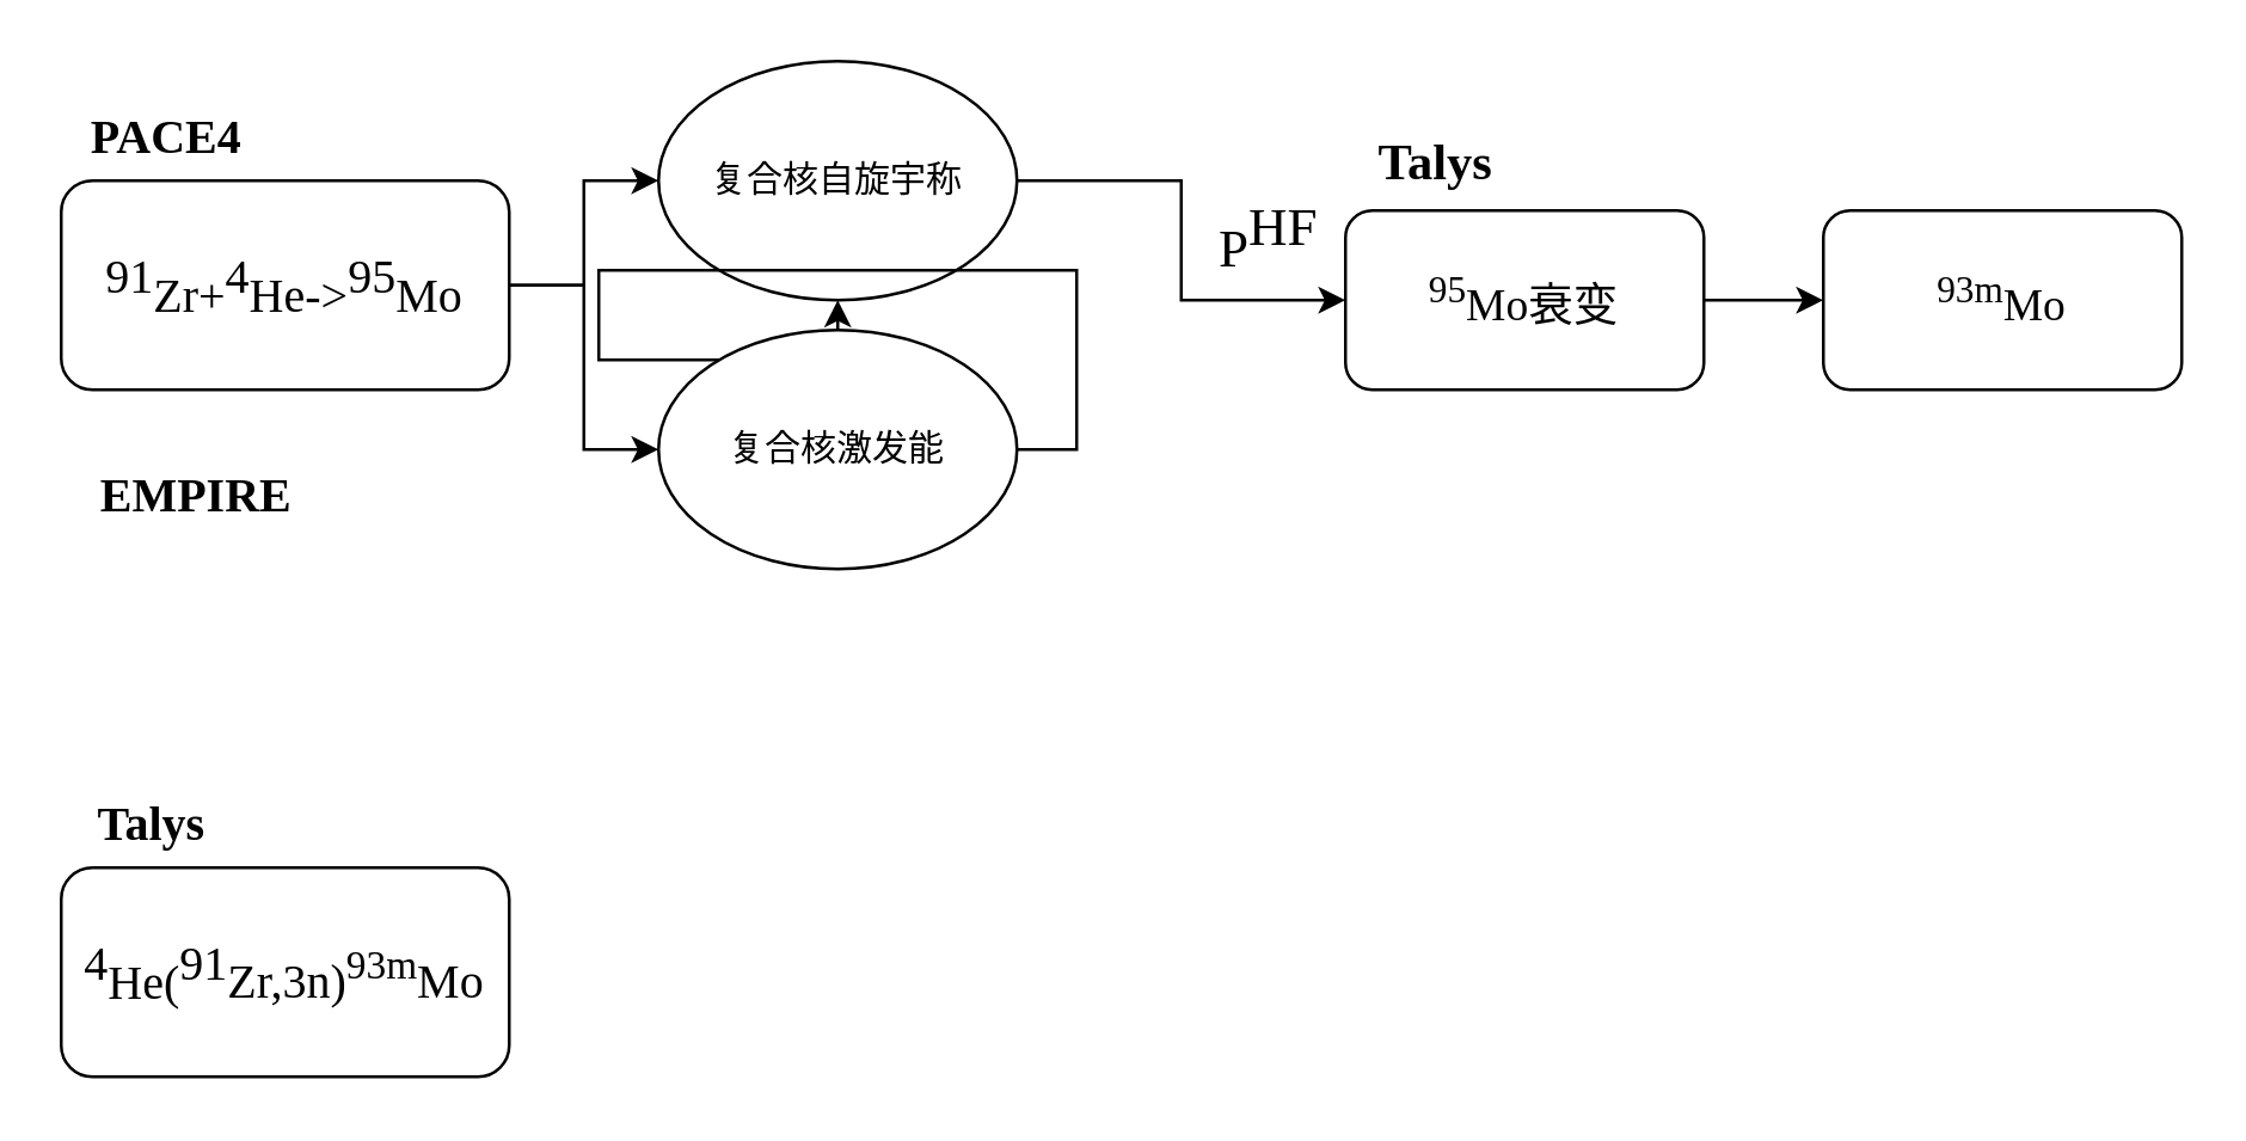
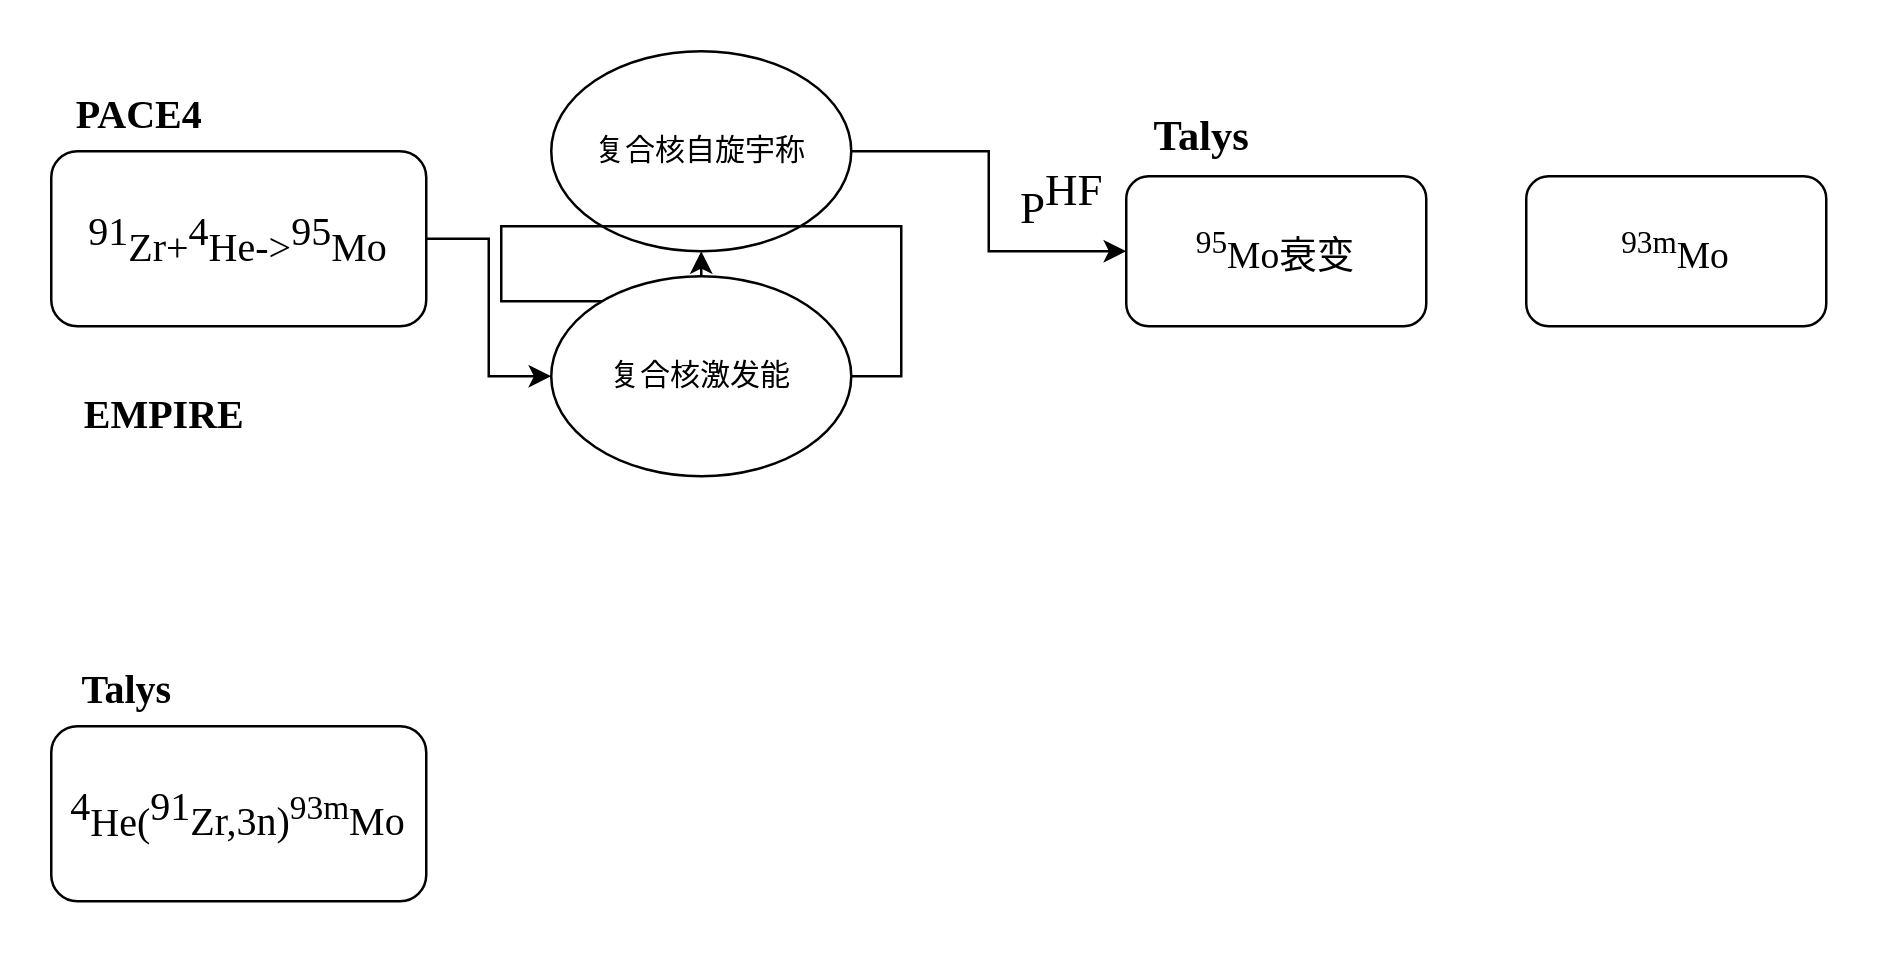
  <mxCell id="0" />
  <mxCell id="1" parent="0" />
- <mxCell id="2" style="edgeStyle=orthogonalEdgeStyle;rounded=0;orthogonalLoop=1;jettySize=auto;html=1;exitX=1;exitY=0.5;exitDx=0;exitDy=0;entryX=0;entryY=0.5;entryDx=0;entryDy=0;" parent="1" source="4" target="11" edge="1"><mxGeometry relative="1" as="geometry"><mxPoint x="220" y="170" as="targetPoint" /></mxGeometry></mxCell>
  <mxCell id="3" style="edgeStyle=orthogonalEdgeStyle;rounded=0;orthogonalLoop=1;jettySize=auto;html=1;entryX=0;entryY=0.5;entryDx=0;entryDy=0;" parent="1" source="4" target="13" edge="1"><mxGeometry relative="1" as="geometry"><mxPoint x="140" y="260" as="targetPoint" /></mxGeometry></mxCell>
  <mxCell id="4" value="&lt;sup style=&quot;font-size: 16px;&quot;&gt;91&lt;/sup&gt;Zr+&lt;sup style=&quot;font-size: 16px;&quot;&gt;4&lt;/sup&gt;He-&amp;gt;&lt;sup style=&quot;font-size: 16px;&quot;&gt;95&lt;/sup&gt;Mo" style="rounded=1;whiteSpace=wrap;html=1;fontSize=16;fontFamily=Times New Roman;" parent="1" vertex="1"><mxGeometry x="20" y="60" width="150" height="70" as="geometry" /></mxCell>
- <mxCell id="5" value="" style="edgeStyle=orthogonalEdgeStyle;rounded=0;orthogonalLoop=1;jettySize=auto;html=1;" parent="1" source="6" target="7" edge="1"><mxGeometry relative="1" as="geometry" /></mxCell>
  <mxCell id="6" value="&lt;sup&gt;95&lt;/sup&gt;Mo衰变" style="rounded=1;whiteSpace=wrap;html=1;fontSize=15;fontFamily=Times New Roman;" parent="1" vertex="1"><mxGeometry x="450" y="70" width="120" height="60" as="geometry" /></mxCell>
  <mxCell id="7" value="&lt;sup&gt;93m&lt;/sup&gt;Mo" style="rounded=1;whiteSpace=wrap;html=1;fontSize=15;fontFamily=Times New Roman;" parent="1" vertex="1"><mxGeometry x="610" y="70" width="120" height="60" as="geometry" /></mxCell>
  <mxCell id="8" value="Talys" style="text;html=1;align=center;verticalAlign=middle;resizable=0;points=[];autosize=1;strokeColor=none;fillColor=none;fontStyle=1;fontFamily=Times New Roman;fontSize=17;" parent="1" vertex="1"><mxGeometry x="450" y="40" width="60" height="30" as="geometry" /></mxCell>
  <mxCell id="9" value="PACE4" style="text;html=1;align=center;verticalAlign=middle;resizable=0;points=[];autosize=1;strokeColor=none;fillColor=none;fontFamily=Times New Roman;fontSize=16;fontStyle=1" parent="1" vertex="1"><mxGeometry x="20" y="30" width="70" height="30" as="geometry" /></mxCell>
  <mxCell id="10" style="edgeStyle=orthogonalEdgeStyle;rounded=0;orthogonalLoop=1;jettySize=auto;html=1;exitX=1;exitY=0.5;exitDx=0;exitDy=0;entryX=0;entryY=0.5;entryDx=0;entryDy=0;" parent="1" source="11" target="6" edge="1"><mxGeometry relative="1" as="geometry" /></mxCell>
  <mxCell id="11" value="复合核自旋宇称" style="ellipse;whiteSpace=wrap;html=1;" parent="1" vertex="1"><mxGeometry x="220" y="20" width="120" height="80" as="geometry" /></mxCell>
  <mxCell id="12" style="edgeStyle=orthogonalEdgeStyle;rounded=0;orthogonalLoop=1;jettySize=auto;html=1;exitX=1;exitY=0.5;exitDx=0;exitDy=0;" parent="1" source="13" target="11" edge="1"><mxGeometry relative="1" as="geometry" /></mxCell>
  <mxCell id="13" value="复合核激发能" style="ellipse;whiteSpace=wrap;html=1;" parent="1" vertex="1"><mxGeometry x="220" y="110" width="120" height="80" as="geometry" /></mxCell>
  <mxCell id="14" value="P&lt;sup style=&quot;font-size: 18px;&quot;&gt;HF&lt;/sup&gt;" style="text;html=1;align=center;verticalAlign=middle;resizable=0;points=[];autosize=1;strokeColor=none;fillColor=none;fontFamily=Times New Roman;fontSize=18;" parent="1" vertex="1"><mxGeometry x="394" y="60" width="60" height="40" as="geometry" /></mxCell>
  <mxCell id="15" value="&lt;span style=&quot;font-size: 16px; font-family: 宋体; vertical-align: super;&quot;&gt;4&lt;/span&gt;&lt;span style=&quot;font-size: 16px; font-family: 宋体;&quot;&gt;He(&lt;/span&gt;&lt;span style=&quot;font-size: 16px; vertical-align: super;&quot;&gt;91&lt;/span&gt;&lt;span style=&quot;font-size: 16px;&quot;&gt;Zr,3n)&lt;sup&gt;93m&lt;/sup&gt;Mo&lt;/span&gt;" style="rounded=1;whiteSpace=wrap;html=1;fontSize=16;fontFamily=Times New Roman;fontColor=default;fontStyle=0" parent="1" vertex="1"><mxGeometry x="20" y="290" width="150" height="70" as="geometry" /></mxCell>
  <mxCell id="16" value="EMPIRE" style="text;html=1;align=center;verticalAlign=middle;resizable=0;points=[];autosize=1;strokeColor=none;fillColor=none;fontFamily=Times New Roman;fontSize=16;fontStyle=1" parent="1" vertex="1"><mxGeometry x="20" y="150" width="90" height="30" as="geometry" /></mxCell>
  <mxCell id="17" value="Talys" style="text;html=1;align=center;verticalAlign=middle;resizable=0;points=[];autosize=1;strokeColor=none;fillColor=none;fontFamily=Times New Roman;fontSize=16;fontStyle=1" parent="1" vertex="1"><mxGeometry x="20" y="260" width="60" height="30" as="geometry" /></mxCell>
